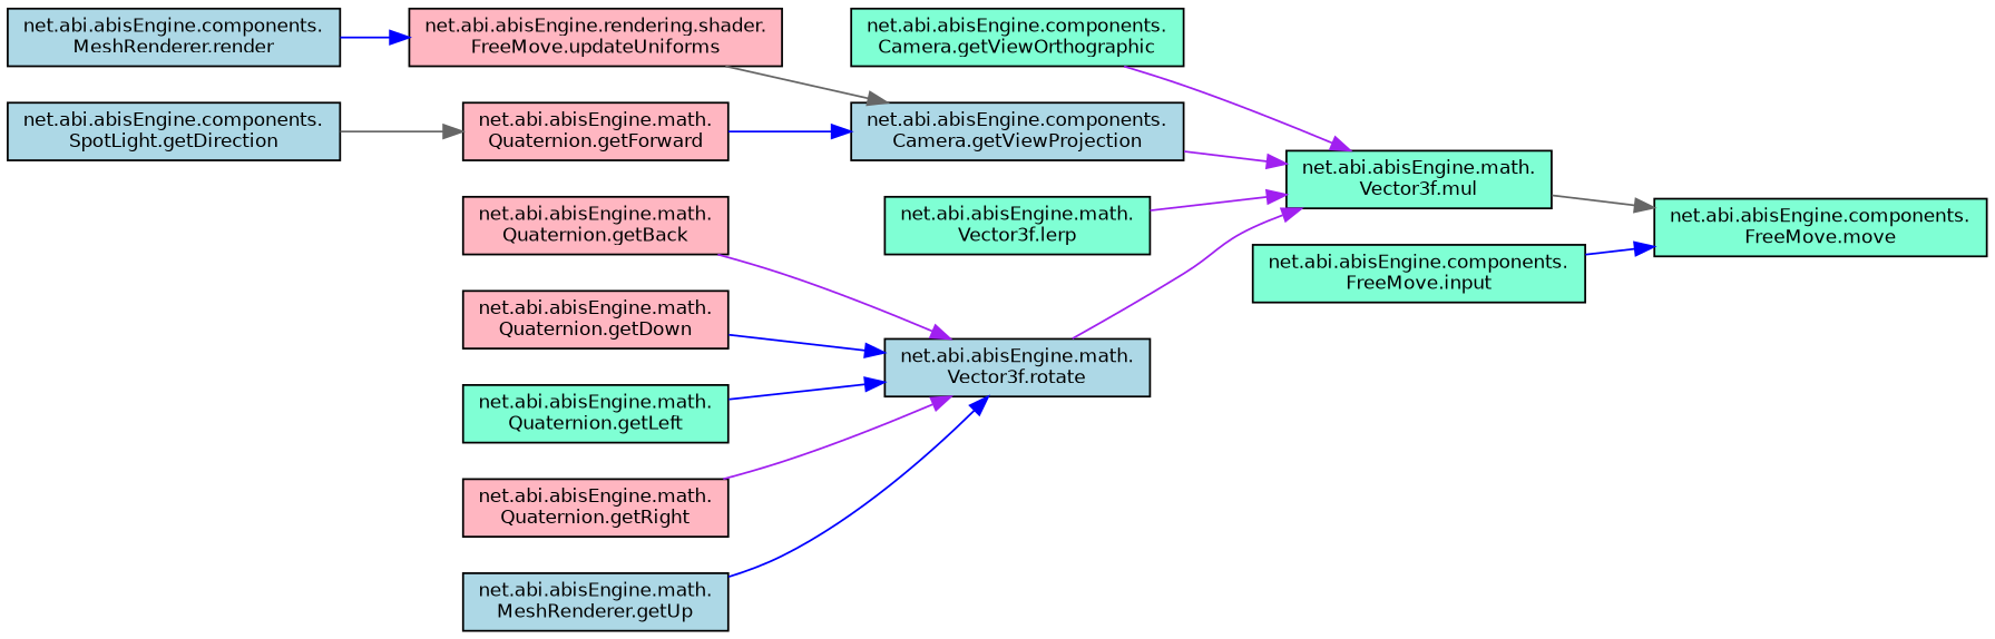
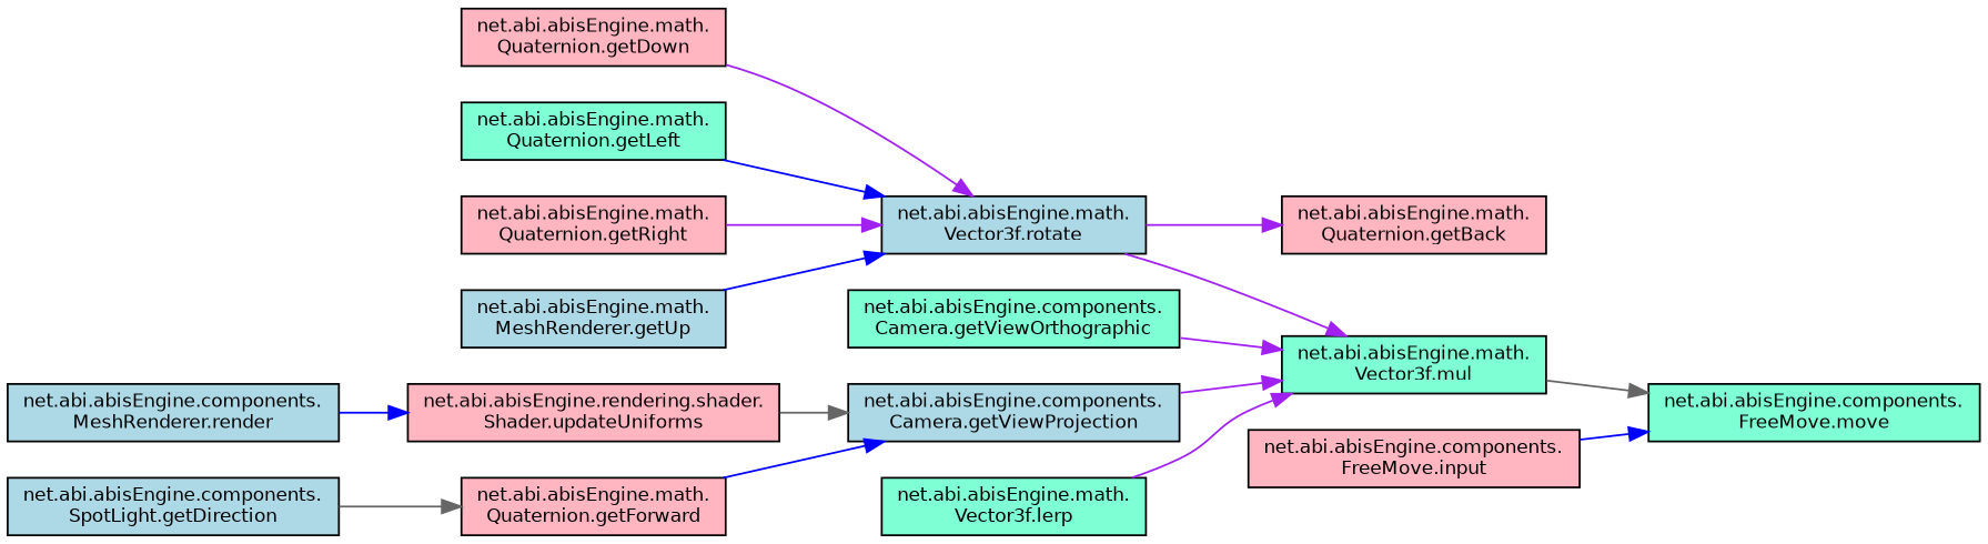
  digraph {
    rankdir=RL
    node [color=black fillcolor=aquamarine fontname=Helvetica fontsize=10 shape=record style=filled]
    edge [color=purple dir=back fontname=Helvetica fontsize=10 labelfontname=Helvetica labelfontsize=10 style=solid]
    n1 [fontcolor=black height=0.2 label="net.abi.abisEngine.math.\lVector3f.mul" width=0.4]
    n2 [height=0.2 label="net.abi.abisEngine.components.\lCamera.getViewOrthographic" width=0.4]
    n3 [fillcolor=lightblue height=0.2 label="net.abi.abisEngine.components.\lCamera.getViewProjection" width=0.4]
    n4 [height=0.2 label="net.abi.abisEngine.math.\lVector3f.lerp" width=0.4]
    n5 [fillcolor=lightblue height=0.2 label="net.abi.abisEngine.math.\lVector3f.rotate" width=0.4]
-   n6 [fillcolor=lightpink height=0.2 label="net.abi.abisEngine.rendering.shader.\lFreeMove.updateUniforms" width=0.4]
+   n6 [fillcolor=lightpink height=0.2 label="net.abi.abisEngine.rendering.shader.\lShader.updateUniforms" width=0.4]
    n7 [fillcolor=lightpink height=0.2 label="net.abi.abisEngine.math.\lQuaternion.getForward" width=0.4]
    n8 [height=0.2 label="net.abi.abisEngine.components.\lFreeMove.move" width=0.4]
-   n9 [height=0.2 label="net.abi.abisEngine.components.\lFreeMove.input" width=0.4]
+   n9 [fillcolor=lightpink height=0.2 label="net.abi.abisEngine.components.\lFreeMove.input" width=0.4]
    n10 [fillcolor=lightpink height=0.2 label="net.abi.abisEngine.math.\lQuaternion.getBack" width=0.4]
    n11 [fillcolor=lightpink height=0.2 label="net.abi.abisEngine.math.\lQuaternion.getDown" width=0.4]
    n12 [height=0.2 label="net.abi.abisEngine.math.\lQuaternion.getLeft" width=0.4]
    n13 [fillcolor=lightpink height=0.2 label="net.abi.abisEngine.math.\lQuaternion.getRight" width=0.4]
    n14 [fillcolor=lightblue height=0.2 label="net.abi.abisEngine.math.\lMeshRenderer.getUp" width=0.4]
    n15 [fillcolor=lightblue height=0.2 label="net.abi.abisEngine.components.\lMeshRenderer.render" width=0.4]
    n16 [fillcolor=lightblue height=0.2 label="net.abi.abisEngine.components.\lSpotLight.getDirection" width=0.4]
    n1 -> n2
    n1 -> n3
    n1 -> n4
    n1 -> n5
    n3 -> n6 [color=gray40]
    n3 -> n7 [color=blue]
-   n5 -> n10
-   n5 -> n11 [color=blue]
+   n10 -> n5
+   n5 -> n11
    n5 -> n12 [color=blue]
    n5 -> n13
    n5 -> n14 [color=blue]
    n6 -> n15 [color=blue]
    n7 -> n16 [color=gray40]
    n8 -> n1 [color=gray40]
    n8 -> n9 [color=blue]
  }
